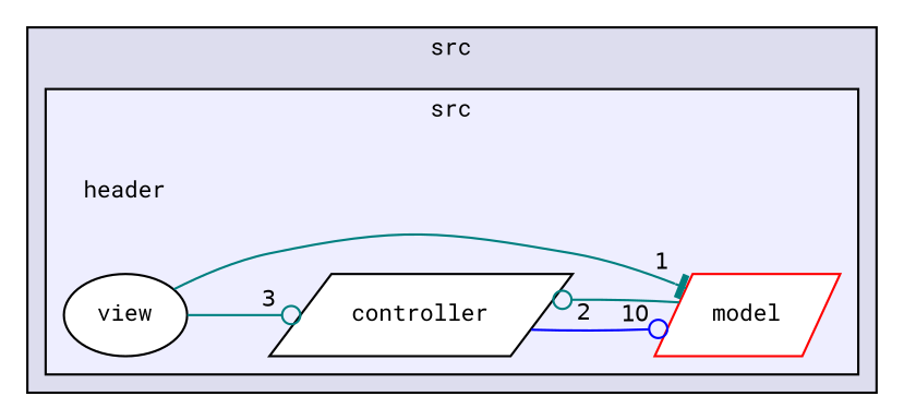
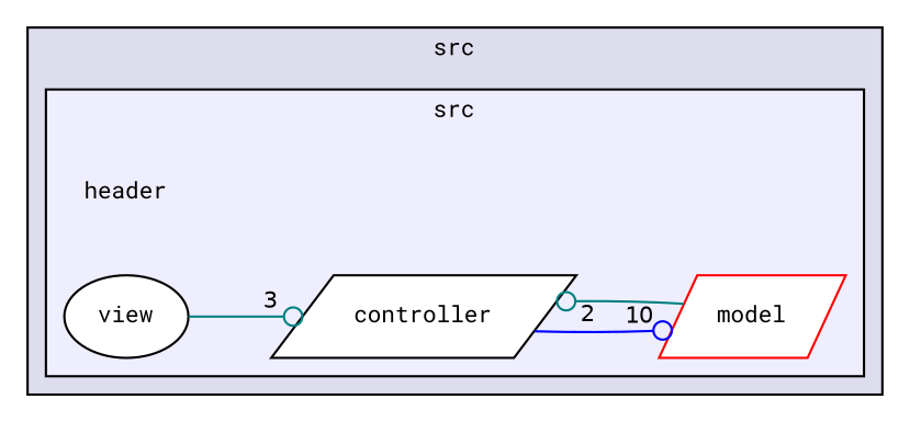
  digraph {
    compound=true
    fontname="Roboto Mono"
    rankdir=LR
    node [fontname="Roboto Mono" fontsize=10 shape=parallelogram fillcolor=white style=filled]
    edge [arrowhead=odot color=teal fontname="Roboto Mono" labeldistance=1.5 labelfontname=Helvetica labelfontsize=10]
    n1 [label=header shape=plaintext fillcolor="" style=""]
    n2 [label=controller]
    n3 [color=red label=model]
    n4 [label=view shape=ellipse]
    subgraph cluster_1 {
      bgcolor="#ddddee"
      fontsize=10
      label=src
      pencolor=black
      subgraph cluster_2 {
        bgcolor="#eeeeff"
        fontsize=10
        label=src
        pencolor=black
        n1
        n2
        n3
        n4
      }
    }
    n2 -> n3 [color=blue headlabel=10]
    n3 -> n2 [headlabel=2]
    n4 -> n2 [headlabel=3]
-   n4 -> n3 [arrowhead=tee headlabel=1]
  }
